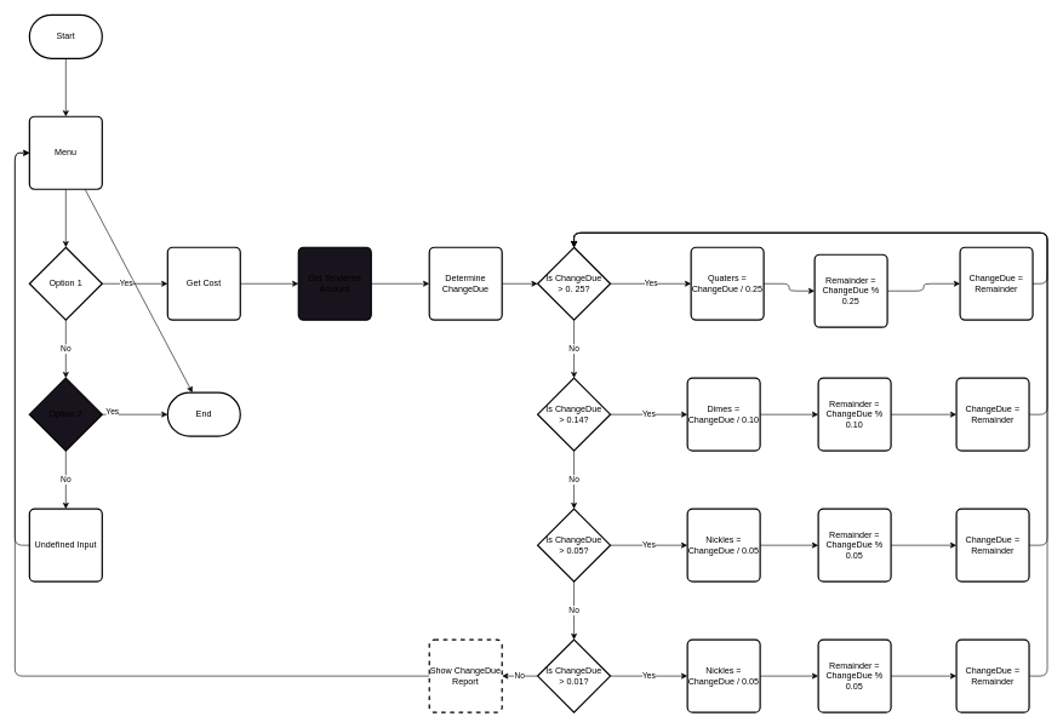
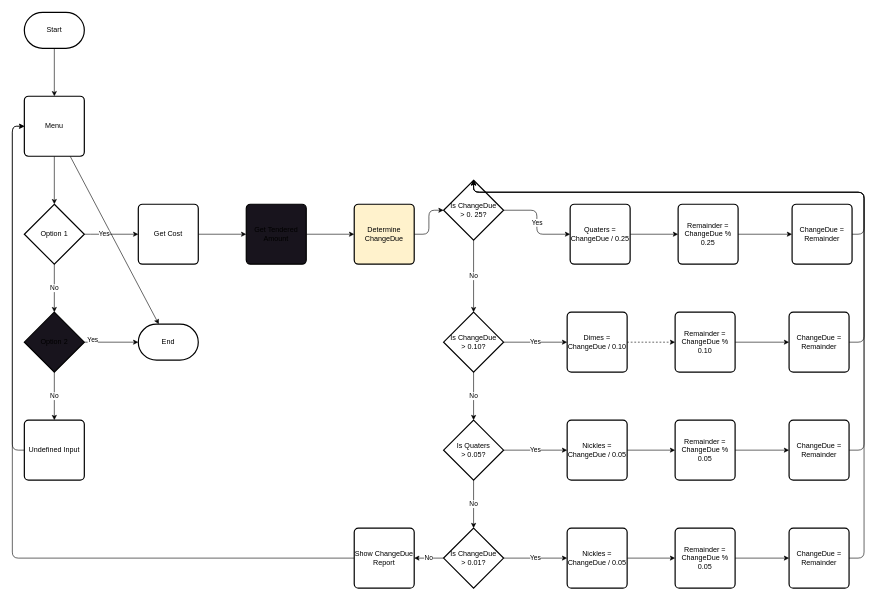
  <mxCell id="0" />
  <mxCell id="1" parent="0" />
  <mxCell id="2" value="" style="edgeStyle=none;html=1;" edge="1" parent="1" source="3"><mxGeometry relative="1" as="geometry"><mxPoint x="90" y="160" as="targetPoint" /></mxGeometry></mxCell>
  <mxCell id="3" value="Start" style="strokeWidth=2;html=1;shape=mxgraph.flowchart.terminator;whiteSpace=wrap;" vertex="1" parent="1"><mxGeometry x="40" y="20" width="100" height="60" as="geometry" /></mxCell>
  <mxCell id="4" value="" style="edgeStyle=none;html=1;" edge="1" parent="1" source="6" target="26"><mxGeometry relative="1" as="geometry" /></mxCell>
  <mxCell id="5" value="" style="edgeStyle=none;html=1;" edge="1" parent="1" source="6" target="10"><mxGeometry relative="1" as="geometry" /></mxCell>
  <mxCell id="6" value="Menu" style="rounded=1;whiteSpace=wrap;html=1;absoluteArcSize=1;arcSize=14;strokeWidth=2;" vertex="1" parent="1"><mxGeometry x="40" y="160" width="100" height="100" as="geometry" /></mxCell>
  <mxCell id="7" value="No" style="edgeStyle=none;html=1;" edge="1" parent="1" source="10" target="14"><mxGeometry relative="1" as="geometry" /></mxCell>
  <mxCell id="8" value="" style="edgeStyle=orthogonalEdgeStyle;html=1;" edge="1" parent="1" source="10" target="18"><mxGeometry relative="1" as="geometry"><Array as="points"><mxPoint x="160" y="390" /><mxPoint x="160" y="390" /></Array></mxGeometry></mxCell>
  <mxCell id="9" value="Yes" style="edgeLabel;html=1;align=center;verticalAlign=middle;resizable=0;points=[];" vertex="1" connectable="0" parent="8"><mxGeometry x="-0.29" y="1" relative="1" as="geometry"><mxPoint as="offset" /></mxGeometry></mxCell>
  <mxCell id="10" value="Option 1" style="strokeWidth=2;html=1;shape=mxgraph.flowchart.decision;whiteSpace=wrap;" vertex="1" parent="1"><mxGeometry x="40" y="340" width="100" height="100" as="geometry" /></mxCell>
  <mxCell id="11" value="No" style="edgeStyle=none;html=1;" edge="1" parent="1" source="14" target="16"><mxGeometry relative="1" as="geometry"><mxPoint x="90" y="700" as="targetPoint" /></mxGeometry></mxCell>
  <mxCell id="12" style="edgeStyle=orthogonalEdgeStyle;html=1;exitX=1;exitY=0.5;exitDx=0;exitDy=0;exitPerimeter=0;" edge="1" parent="1" source="14" target="26"><mxGeometry relative="1" as="geometry"><Array as="points" /></mxGeometry></mxCell>
  <mxCell id="13" value="Yes" style="edgeLabel;html=1;align=center;verticalAlign=middle;resizable=0;points=[];" vertex="1" connectable="0" parent="12"><mxGeometry x="-0.701" y="4" relative="1" as="geometry"><mxPoint as="offset" /></mxGeometry></mxCell>
  <mxCell id="14" value="Option 2" style="strokeWidth=2;html=1;shape=mxgraph.flowchart.decision;whiteSpace=wrap;fillColor=rgb(24, 20, 29);" vertex="1" parent="1"><mxGeometry x="40" y="520" width="100" height="100" as="geometry" /></mxCell>
  <mxCell id="15" style="edgeStyle=orthogonalEdgeStyle;html=1;exitX=0;exitY=0.5;exitDx=0;exitDy=0;entryX=0;entryY=0.5;entryDx=0;entryDy=0;" edge="1" parent="1" source="16" target="6"><mxGeometry relative="1" as="geometry"><Array as="points"><mxPoint x="20" y="750" /><mxPoint x="20" y="210" /></Array></mxGeometry></mxCell>
  <mxCell id="16" value="Undefined Input" style="rounded=1;whiteSpace=wrap;html=1;absoluteArcSize=1;arcSize=14;strokeWidth=2;" vertex="1" parent="1"><mxGeometry x="40" y="700" width="100" height="100" as="geometry" /></mxCell>
  <mxCell id="17" value="" style="edgeStyle=orthogonalEdgeStyle;html=1;" edge="1" parent="1" source="18" target="20"><mxGeometry relative="1" as="geometry" /></mxCell>
  <mxCell id="18" value="Get Cost" style="rounded=1;whiteSpace=wrap;html=1;absoluteArcSize=1;arcSize=14;strokeWidth=2;" vertex="1" parent="1"><mxGeometry x="230" y="340" width="100" height="100" as="geometry" /></mxCell>
  <mxCell id="19" value="" style="edgeStyle=orthogonalEdgeStyle;html=1;" edge="1" parent="1" source="20" target="22"><mxGeometry relative="1" as="geometry" /></mxCell>
  <mxCell id="20" value="Get Tendered Amount" style="rounded=1;whiteSpace=wrap;html=1;absoluteArcSize=1;arcSize=14;strokeWidth=2;fillColor=rgb(24, 20, 29);" vertex="1" parent="1"><mxGeometry x="410" y="340" width="100" height="100" as="geometry" /></mxCell>
  <mxCell id="21" value="" style="edgeStyle=orthogonalEdgeStyle;html=1;" edge="1" parent="1" source="22" target="25"><mxGeometry relative="1" as="geometry" /></mxCell>
- <mxCell id="22" value="Determine ChangeDue" style="rounded=1;whiteSpace=wrap;html=1;absoluteArcSize=1;arcSize=14;strokeWidth=2;" vertex="1" parent="1"><mxGeometry x="590" y="340" width="100" height="100" as="geometry" /></mxCell>
+ <mxCell id="22" value="Determine ChangeDue" style="rounded=1;whiteSpace=wrap;html=1;absoluteArcSize=1;arcSize=14;strokeWidth=2;fillColor=#fff2cc;" vertex="1" parent="1"><mxGeometry x="590" y="340" width="100" height="100" as="geometry" /></mxCell>
  <mxCell id="23" value="Yes" style="edgeStyle=orthogonalEdgeStyle;html=1;" edge="1" parent="1" source="25" target="28"><mxGeometry relative="1" as="geometry" /></mxCell>
  <mxCell id="24" value="No" style="edgeStyle=orthogonalEdgeStyle;html=1;" edge="1" parent="1" source="25" target="35"><mxGeometry relative="1" as="geometry" /></mxCell>
- <mxCell id="25" value="Is ChangeDue&lt;br&gt;&amp;gt; 0. 25?" style="strokeWidth=2;html=1;shape=mxgraph.flowchart.decision;whiteSpace=wrap;align=center;verticalAlign=middle;" vertex="1" parent="1"><mxGeometry x="739" y="340" width="100" height="100" as="geometry" /></mxCell>
+ <mxCell id="25" value="Is ChangeDue&lt;br&gt;&amp;gt; 0. 25?" style="strokeWidth=2;html=1;shape=mxgraph.flowchart.decision;whiteSpace=wrap;align=center;verticalAlign=middle;" vertex="1" parent="1"><mxGeometry x="739" y="300" width="100" height="100" as="geometry" /></mxCell>
  <mxCell id="26" value="End" style="strokeWidth=2;html=1;shape=mxgraph.flowchart.terminator;whiteSpace=wrap;" vertex="1" parent="1"><mxGeometry x="230" y="540" width="100" height="60" as="geometry" /></mxCell>
  <mxCell id="27" value="" style="edgeStyle=orthogonalEdgeStyle;html=1;" edge="1" parent="1" source="28" target="30"><mxGeometry relative="1" as="geometry" /></mxCell>
  <mxCell id="28" value="Quaters = ChangeDue / 0.25" style="rounded=1;whiteSpace=wrap;html=1;absoluteArcSize=1;arcSize=14;strokeWidth=2;" vertex="1" parent="1"><mxGeometry x="950" y="340" width="100" height="100" as="geometry" /></mxCell>
  <mxCell id="29" value="" style="edgeStyle=orthogonalEdgeStyle;html=1;" edge="1" parent="1" source="30" target="32"><mxGeometry relative="1" as="geometry" /></mxCell>
- <mxCell id="30" value="Remainder = ChangeDue % 0.25" style="rounded=1;whiteSpace=wrap;html=1;absoluteArcSize=1;arcSize=14;strokeWidth=2;" vertex="1" parent="1"><mxGeometry x="1120" y="350" width="100" height="100" as="geometry" /></mxCell>
+ <mxCell id="30" value="Remainder = ChangeDue % 0.25" style="rounded=1;whiteSpace=wrap;html=1;absoluteArcSize=1;arcSize=14;strokeWidth=2;" vertex="1" parent="1"><mxGeometry x="1130" y="340" width="100" height="100" as="geometry" /></mxCell>
  <mxCell id="31" style="edgeStyle=orthogonalEdgeStyle;html=1;exitX=1;exitY=0.5;exitDx=0;exitDy=0;entryX=0.5;entryY=0;entryDx=0;entryDy=0;entryPerimeter=0;" edge="1" parent="1" source="32" target="25"><mxGeometry relative="1" as="geometry"><Array as="points"><mxPoint x="1440" y="390" /><mxPoint x="1440" y="320" /><mxPoint x="789" y="320" /></Array></mxGeometry></mxCell>
  <mxCell id="32" value="ChangeDue = Remainder" style="rounded=1;whiteSpace=wrap;html=1;absoluteArcSize=1;arcSize=14;strokeWidth=2;" vertex="1" parent="1"><mxGeometry x="1320" y="340" width="100" height="100" as="geometry" /></mxCell>
  <mxCell id="33" value="Yes" style="edgeStyle=orthogonalEdgeStyle;html=1;" edge="1" parent="1" source="35" target="37"><mxGeometry relative="1" as="geometry" /></mxCell>
  <mxCell id="34" value="No" style="edgeStyle=orthogonalEdgeStyle;html=1;" edge="1" parent="1" source="35" target="44"><mxGeometry relative="1" as="geometry" /></mxCell>
- <mxCell id="35" value="Is ChangeDue&lt;br&gt;&amp;gt; 0.14?" style="strokeWidth=2;html=1;shape=mxgraph.flowchart.decision;whiteSpace=wrap;" vertex="1" parent="1"><mxGeometry x="739" y="520" width="100" height="100" as="geometry" /></mxCell>
- <mxCell id="36" value="" style="edgeStyle=orthogonalEdgeStyle;html=1;" edge="1" parent="1" source="37" target="41"><mxGeometry relative="1" as="geometry" /></mxCell>
+ <mxCell id="35" value="Is ChangeDue&lt;br&gt;&amp;gt; 0.10?" style="strokeWidth=2;html=1;shape=mxgraph.flowchart.decision;whiteSpace=wrap;" vertex="1" parent="1"><mxGeometry x="739" y="520" width="100" height="100" as="geometry" /></mxCell>
+ <mxCell id="36" value="" style="edgeStyle=orthogonalEdgeStyle;html=1;dashed=1;" edge="1" parent="1" source="37" target="41"><mxGeometry relative="1" as="geometry" /></mxCell>
  <mxCell id="37" value="Dimes = ChangeDue / 0.10" style="rounded=1;whiteSpace=wrap;html=1;absoluteArcSize=1;arcSize=14;strokeWidth=2;" vertex="1" parent="1"><mxGeometry x="945" y="520" width="100" height="100" as="geometry" /></mxCell>
  <mxCell id="38" style="edgeStyle=orthogonalEdgeStyle;html=1;exitX=1;exitY=0.5;exitDx=0;exitDy=0;entryX=0.5;entryY=0;entryDx=0;entryDy=0;entryPerimeter=0;" edge="1" parent="1" source="39" target="25"><mxGeometry relative="1" as="geometry"><mxPoint x="1440" y="300" as="targetPoint" /><Array as="points"><mxPoint x="1440" y="570" /><mxPoint x="1440" y="320" /><mxPoint x="789" y="320" /></Array></mxGeometry></mxCell>
  <mxCell id="39" value="ChangeDue = Remainder" style="rounded=1;whiteSpace=wrap;html=1;absoluteArcSize=1;arcSize=14;strokeWidth=2;" vertex="1" parent="1"><mxGeometry x="1315" y="520" width="100" height="100" as="geometry" /></mxCell>
  <mxCell id="40" value="" style="edgeStyle=orthogonalEdgeStyle;html=1;" edge="1" parent="1" source="41" target="39"><mxGeometry relative="1" as="geometry" /></mxCell>
  <mxCell id="41" value="Remainder = ChangeDue % 0.10" style="rounded=1;whiteSpace=wrap;html=1;absoluteArcSize=1;arcSize=14;strokeWidth=2;" vertex="1" parent="1"><mxGeometry x="1125" y="520" width="100" height="100" as="geometry" /></mxCell>
  <mxCell id="42" value="Yes" style="edgeStyle=orthogonalEdgeStyle;html=1;" edge="1" parent="1" source="44" target="46"><mxGeometry relative="1" as="geometry" /></mxCell>
  <mxCell id="43" value="No" style="edgeStyle=orthogonalEdgeStyle;html=1;" edge="1" parent="1" source="44" target="53"><mxGeometry relative="1" as="geometry" /></mxCell>
- <mxCell id="44" value="Is ChangeDue&lt;br&gt;&amp;gt; 0.05?" style="strokeWidth=2;html=1;shape=mxgraph.flowchart.decision;whiteSpace=wrap;" vertex="1" parent="1"><mxGeometry x="739" y="700" width="100" height="100" as="geometry" /></mxCell>
+ <mxCell id="44" value="Is Quaters&lt;br&gt;&amp;gt; 0.05?" style="strokeWidth=2;html=1;shape=mxgraph.flowchart.decision;whiteSpace=wrap;" vertex="1" parent="1"><mxGeometry x="739" y="700" width="100" height="100" as="geometry" /></mxCell>
  <mxCell id="45" value="" style="edgeStyle=orthogonalEdgeStyle;html=1;" edge="1" source="46" target="50" parent="1"><mxGeometry relative="1" as="geometry" /></mxCell>
  <mxCell id="46" value="Nickles = ChangeDue / 0.05" style="rounded=1;whiteSpace=wrap;html=1;absoluteArcSize=1;arcSize=14;strokeWidth=2;" vertex="1" parent="1"><mxGeometry x="945" y="700" width="100" height="100" as="geometry" /></mxCell>
  <mxCell id="47" style="edgeStyle=orthogonalEdgeStyle;html=1;exitX=1;exitY=0.5;exitDx=0;exitDy=0;entryX=0.5;entryY=0;entryDx=0;entryDy=0;entryPerimeter=0;" edge="1" parent="1" source="48" target="25"><mxGeometry relative="1" as="geometry"><Array as="points"><mxPoint x="1440" y="750" /><mxPoint x="1440" y="320" /><mxPoint x="789" y="320" /></Array></mxGeometry></mxCell>
  <mxCell id="48" value="ChangeDue = Remainder" style="rounded=1;whiteSpace=wrap;html=1;absoluteArcSize=1;arcSize=14;strokeWidth=2;" vertex="1" parent="1"><mxGeometry x="1315" y="700" width="100" height="100" as="geometry" /></mxCell>
  <mxCell id="49" value="" style="edgeStyle=orthogonalEdgeStyle;html=1;" edge="1" source="50" target="48" parent="1"><mxGeometry relative="1" as="geometry" /></mxCell>
  <mxCell id="50" value="Remainder = ChangeDue % 0.05" style="rounded=1;whiteSpace=wrap;html=1;absoluteArcSize=1;arcSize=14;strokeWidth=2;" vertex="1" parent="1"><mxGeometry x="1125" y="700" width="100" height="100" as="geometry" /></mxCell>
  <mxCell id="51" value="Yes" style="edgeStyle=orthogonalEdgeStyle;html=1;" edge="1" parent="1" source="53" target="55"><mxGeometry relative="1" as="geometry" /></mxCell>
  <mxCell id="52" value="No" style="edgeStyle=orthogonalEdgeStyle;html=1;" edge="1" parent="1" source="53" target="61"><mxGeometry relative="1" as="geometry" /></mxCell>
  <mxCell id="53" value="Is ChangeDue&lt;br&gt;&amp;gt; 0.01?" style="strokeWidth=2;html=1;shape=mxgraph.flowchart.decision;whiteSpace=wrap;" vertex="1" parent="1"><mxGeometry x="739" y="880" width="100" height="100" as="geometry" /></mxCell>
  <mxCell id="54" value="" style="edgeStyle=orthogonalEdgeStyle;html=1;" edge="1" source="55" target="59" parent="1"><mxGeometry relative="1" as="geometry" /></mxCell>
  <mxCell id="55" value="Nickles = ChangeDue / 0.05" style="rounded=1;whiteSpace=wrap;html=1;absoluteArcSize=1;arcSize=14;strokeWidth=2;" vertex="1" parent="1"><mxGeometry x="945" y="880" width="100" height="100" as="geometry" /></mxCell>
  <mxCell id="56" style="edgeStyle=orthogonalEdgeStyle;html=1;exitX=1;exitY=0.5;exitDx=0;exitDy=0;entryX=0.5;entryY=0;entryDx=0;entryDy=0;entryPerimeter=0;" edge="1" parent="1" source="57" target="25"><mxGeometry relative="1" as="geometry"><mxPoint x="1580" y="690" as="targetPoint" /><Array as="points"><mxPoint x="1440" y="930" /><mxPoint x="1440" y="320" /><mxPoint x="789" y="320" /></Array></mxGeometry></mxCell>
  <mxCell id="57" value="ChangeDue = Remainder" style="rounded=1;whiteSpace=wrap;html=1;absoluteArcSize=1;arcSize=14;strokeWidth=2;" vertex="1" parent="1"><mxGeometry x="1315" y="880" width="100" height="100" as="geometry" /></mxCell>
  <mxCell id="58" value="" style="edgeStyle=orthogonalEdgeStyle;html=1;" edge="1" source="59" target="57" parent="1"><mxGeometry relative="1" as="geometry" /></mxCell>
  <mxCell id="59" value="Remainder = ChangeDue % 0.05" style="rounded=1;whiteSpace=wrap;html=1;absoluteArcSize=1;arcSize=14;strokeWidth=2;" vertex="1" parent="1"><mxGeometry x="1125" y="880" width="100" height="100" as="geometry" /></mxCell>
  <mxCell id="60" style="edgeStyle=orthogonalEdgeStyle;html=1;exitX=0;exitY=0.5;exitDx=0;exitDy=0;entryX=0;entryY=0.5;entryDx=0;entryDy=0;" edge="1" parent="1" source="61" target="6"><mxGeometry relative="1" as="geometry"><Array as="points"><mxPoint x="20" y="930" /><mxPoint x="20" y="210" /></Array></mxGeometry></mxCell>
- <mxCell id="61" value="Show ChangeDue Report" style="rounded=1;whiteSpace=wrap;html=1;absoluteArcSize=1;arcSize=14;strokeWidth=2;dashed=1;" vertex="1" parent="1"><mxGeometry x="590" y="880" width="100" height="100" as="geometry" /></mxCell>
+ <mxCell id="61" value="Show ChangeDue Report" style="rounded=1;whiteSpace=wrap;html=1;absoluteArcSize=1;arcSize=14;strokeWidth=2;" vertex="1" parent="1"><mxGeometry x="590" y="880" width="100" height="100" as="geometry" /></mxCell>
